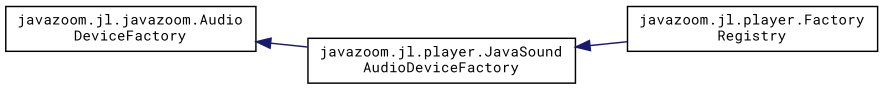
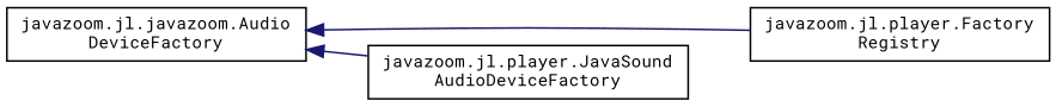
  digraph {
    fontname="Roboto Mono"
    rankdir=LR
    node [color=black fillcolor=white fontname="Roboto Mono" fontsize=10 shape=record style=filled]
    edge [color=midnightblue dir=back fontname="Roboto Mono" fontsize=10 labelfontname=Helvetica labelfontsize=10 style=solid]
    n1 [height=0.2 label="javazoom.jl.javazoom.Audio\lDeviceFactory" width=0.4]
    n2 [height=0.2 label="javazoom.jl.player.Factory\lRegistry" width=0.4]
    n3 [height=0.2 label="javazoom.jl.player.JavaSound\lAudioDeviceFactory" width=0.4]
-   n3 -> n2
+   n1 -> n2
    n1 -> n3
  }
